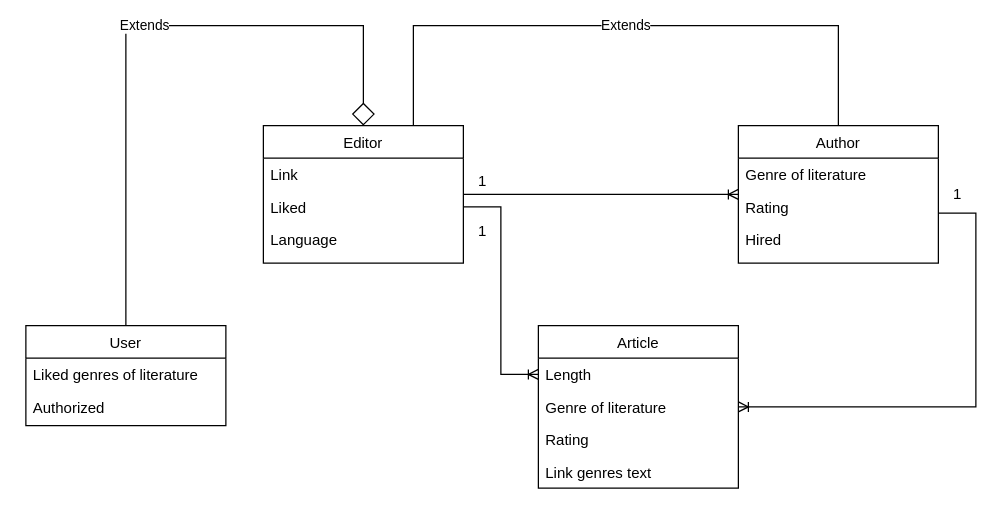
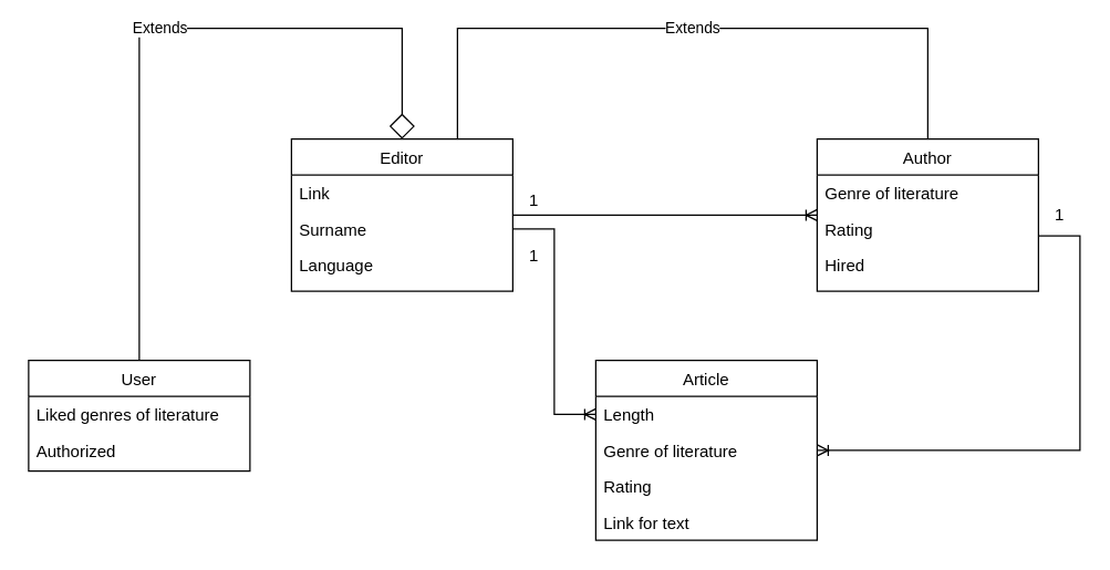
  <mxCell id="0" />
  <mxCell id="1" parent="0" />
  <mxCell id="2" value="Editor" style="swimlane;fontStyle=0;align=center;verticalAlign=top;childLayout=stackLayout;horizontal=1;startSize=26;horizontalStack=0;resizeParent=1;resizeLast=0;collapsible=1;marginBottom=0;rounded=0;shadow=0;strokeWidth=1;" parent="1" vertex="1"><mxGeometry x="210" y="100" width="160" height="110" as="geometry"><mxRectangle x="130" y="380" width="160" height="26" as="alternateBounds" /></mxGeometry></mxCell>
  <mxCell id="3" value="Link" style="text;align=left;verticalAlign=top;spacingLeft=4;spacingRight=4;overflow=hidden;rotatable=0;points=[[0,0.5],[1,0.5]];portConstraint=eastwest;rounded=0;shadow=0;html=0;" parent="2" vertex="1"><mxGeometry y="26" width="160" height="26" as="geometry" /></mxCell>
- <mxCell id="4" value="Liked" style="text;align=left;verticalAlign=top;spacingLeft=4;spacingRight=4;overflow=hidden;rotatable=0;points=[[0,0.5],[1,0.5]];portConstraint=eastwest;rounded=0;shadow=0;html=0;" parent="2" vertex="1"><mxGeometry y="52" width="160" height="26" as="geometry" /></mxCell>
+ <mxCell id="4" value="Surname" style="text;align=left;verticalAlign=top;spacingLeft=4;spacingRight=4;overflow=hidden;rotatable=0;points=[[0,0.5],[1,0.5]];portConstraint=eastwest;rounded=0;shadow=0;html=0;" parent="2" vertex="1"><mxGeometry y="52" width="160" height="26" as="geometry" /></mxCell>
  <mxCell id="5" value="Language" style="text;align=left;verticalAlign=top;spacingLeft=4;spacingRight=4;overflow=hidden;rotatable=0;points=[[0,0.5],[1,0.5]];portConstraint=eastwest;rounded=0;shadow=0;html=0;" parent="2" vertex="1"><mxGeometry y="78" width="160" height="26" as="geometry" /></mxCell>
  <mxCell id="6" value="Author" style="swimlane;fontStyle=0;align=center;verticalAlign=top;childLayout=stackLayout;horizontal=1;startSize=26;horizontalStack=0;resizeParent=1;resizeLast=0;collapsible=1;marginBottom=0;rounded=0;shadow=0;strokeWidth=1;" parent="1" vertex="1"><mxGeometry x="590" y="100" width="160" height="110" as="geometry"><mxRectangle x="130" y="380" width="160" height="26" as="alternateBounds" /></mxGeometry></mxCell>
  <mxCell id="7" value="Genre of literature&#10;" style="text;align=left;verticalAlign=top;spacingLeft=4;spacingRight=4;overflow=hidden;rotatable=0;points=[[0,0.5],[1,0.5]];portConstraint=eastwest;rounded=0;shadow=0;html=0;" parent="6" vertex="1"><mxGeometry y="26" width="160" height="26" as="geometry" /></mxCell>
  <mxCell id="8" value="Rating" style="text;align=left;verticalAlign=top;spacingLeft=4;spacingRight=4;overflow=hidden;rotatable=0;points=[[0,0.5],[1,0.5]];portConstraint=eastwest;rounded=0;shadow=0;html=0;" parent="6" vertex="1"><mxGeometry y="52" width="160" height="26" as="geometry" /></mxCell>
  <mxCell id="9" value="Hired&#10;" style="text;align=left;verticalAlign=top;spacingLeft=4;spacingRight=4;overflow=hidden;rotatable=0;points=[[0,0.5],[1,0.5]];portConstraint=eastwest;rounded=0;shadow=0;html=0;" parent="6" vertex="1"><mxGeometry y="78" width="160" height="26" as="geometry" /></mxCell>
  <mxCell id="10" value="User" style="swimlane;fontStyle=0;align=center;verticalAlign=top;childLayout=stackLayout;horizontal=1;startSize=26;horizontalStack=0;resizeParent=1;resizeLast=0;collapsible=1;marginBottom=0;rounded=0;shadow=0;strokeWidth=1;" parent="1" vertex="1"><mxGeometry x="20" y="260" width="160" height="80" as="geometry"><mxRectangle x="130" y="380" width="160" height="26" as="alternateBounds" /></mxGeometry></mxCell>
  <mxCell id="11" value="Liked genres of literature&#10;" style="text;align=left;verticalAlign=top;spacingLeft=4;spacingRight=4;overflow=hidden;rotatable=0;points=[[0,0.5],[1,0.5]];portConstraint=eastwest;rounded=0;shadow=0;html=0;" parent="10" vertex="1"><mxGeometry y="26" width="160" height="26" as="geometry" /></mxCell>
  <mxCell id="12" value="Authorized" style="text;align=left;verticalAlign=top;spacingLeft=4;spacingRight=4;overflow=hidden;rotatable=0;points=[[0,0.5],[1,0.5]];portConstraint=eastwest;rounded=0;shadow=0;html=0;" parent="10" vertex="1"><mxGeometry y="52" width="160" height="26" as="geometry" /></mxCell>
  <mxCell id="13" value="Article&#10;" style="swimlane;fontStyle=0;align=center;verticalAlign=top;childLayout=stackLayout;horizontal=1;startSize=26;horizontalStack=0;resizeParent=1;resizeLast=0;collapsible=1;marginBottom=0;rounded=0;shadow=0;strokeWidth=1;" parent="1" vertex="1"><mxGeometry x="430" y="260" width="160" height="130" as="geometry"><mxRectangle x="130" y="380" width="160" height="26" as="alternateBounds" /></mxGeometry></mxCell>
  <mxCell id="14" value="Length&#10;" style="text;align=left;verticalAlign=top;spacingLeft=4;spacingRight=4;overflow=hidden;rotatable=0;points=[[0,0.5],[1,0.5]];portConstraint=eastwest;rounded=0;shadow=0;html=0;" parent="13" vertex="1"><mxGeometry y="26" width="160" height="26" as="geometry" /></mxCell>
  <mxCell id="15" value="Genre of literature&#10;" style="text;align=left;verticalAlign=top;spacingLeft=4;spacingRight=4;overflow=hidden;rotatable=0;points=[[0,0.5],[1,0.5]];portConstraint=eastwest;rounded=0;shadow=0;html=0;" parent="13" vertex="1"><mxGeometry y="52" width="160" height="26" as="geometry" /></mxCell>
  <mxCell id="16" value="Rating" style="text;align=left;verticalAlign=top;spacingLeft=4;spacingRight=4;overflow=hidden;rotatable=0;points=[[0,0.5],[1,0.5]];portConstraint=eastwest;rounded=0;shadow=0;html=0;" parent="13" vertex="1"><mxGeometry y="78" width="160" height="26" as="geometry" /></mxCell>
- <mxCell id="17" value="Link genres text" style="text;align=left;verticalAlign=top;spacingLeft=4;spacingRight=4;overflow=hidden;rotatable=0;points=[[0,0.5],[1,0.5]];portConstraint=eastwest;rounded=0;shadow=0;html=0;" parent="13" vertex="1"><mxGeometry y="104" width="160" height="26" as="geometry" /></mxCell>
+ <mxCell id="17" value="Link for text" style="text;align=left;verticalAlign=top;spacingLeft=4;spacingRight=4;overflow=hidden;rotatable=0;points=[[0,0.5],[1,0.5]];portConstraint=eastwest;rounded=0;shadow=0;html=0;" parent="13" vertex="1"><mxGeometry y="104" width="160" height="26" as="geometry" /></mxCell>
  <mxCell id="18" value="Extends" style="endArrow=diamond;endSize=16;endFill=0;html=1;rounded=0;exitX=0.5;exitY=0;exitDx=0;exitDy=0;entryX=0.5;entryY=0;entryDx=0;entryDy=0;" parent="1" source="10" target="2" edge="1"><mxGeometry width="160" relative="1" as="geometry"><mxPoint x="310" y="280" as="sourcePoint" /><mxPoint x="430" y="10" as="targetPoint" /><Array as="points"><mxPoint x="100" y="20" /><mxPoint x="290" y="20" /></Array></mxGeometry></mxCell>
  <mxCell id="19" value="Extends" style="endArrow=none;endSize=16;endFill=0;html=1;rounded=0;exitX=0.5;exitY=0;exitDx=0;exitDy=0;entryX=0.75;entryY=0;entryDx=0;entryDy=0;" parent="1" source="6" target="2" edge="1"><mxGeometry width="160" relative="1" as="geometry"><mxPoint x="110" y="220" as="sourcePoint" /><mxPoint x="300" y="110" as="targetPoint" /><Array as="points"><mxPoint x="670" y="20" /><mxPoint x="330" y="20" /></Array></mxGeometry></mxCell>
  <mxCell id="20" value="" style="edgeStyle=entityRelationEdgeStyle;fontSize=12;html=1;endArrow=ERoneToMany;rounded=0;entryX=0;entryY=0.5;entryDx=0;entryDy=0;" parent="1" target="6" edge="1"><mxGeometry width="100" height="100" relative="1" as="geometry"><mxPoint x="370" y="155" as="sourcePoint" /><mxPoint x="440" y="230" as="targetPoint" /></mxGeometry></mxCell>
  <mxCell id="21" value="" style="edgeStyle=entityRelationEdgeStyle;fontSize=12;html=1;endArrow=ERoneToMany;rounded=0;entryX=0;entryY=0.5;entryDx=0;entryDy=0;exitX=1;exitY=0.5;exitDx=0;exitDy=0;" parent="1" source="4" target="14" edge="1"><mxGeometry width="100" height="100" relative="1" as="geometry"><mxPoint x="380" y="165" as="sourcePoint" /><mxPoint x="600" y="165" as="targetPoint" /></mxGeometry></mxCell>
  <mxCell id="22" value="" style="edgeStyle=entityRelationEdgeStyle;fontSize=12;html=1;endArrow=ERoneToMany;rounded=0;entryX=1;entryY=0.5;entryDx=0;entryDy=0;" parent="1" target="13" edge="1"><mxGeometry width="100" height="100" relative="1" as="geometry"><mxPoint x="750" y="170" as="sourcePoint" /><mxPoint x="600" y="325" as="targetPoint" /></mxGeometry></mxCell>
  <mxCell id="23" value="1" style="text;html=1;align=center;verticalAlign=middle;resizable=0;points=[];autosize=1;strokeColor=none;fillColor=none;" parent="1" vertex="1"><mxGeometry x="370" y="170" width="30" height="30" as="geometry" /></mxCell>
  <mxCell id="24" value="1" style="text;html=1;align=center;verticalAlign=middle;resizable=0;points=[];autosize=1;strokeColor=none;fillColor=none;" parent="1" vertex="1"><mxGeometry x="370" y="130" width="30" height="30" as="geometry" /></mxCell>
  <mxCell id="25" value="1" style="text;html=1;align=center;verticalAlign=middle;resizable=0;points=[];autosize=1;strokeColor=none;fillColor=none;" parent="1" vertex="1"><mxGeometry x="750" y="140" width="30" height="30" as="geometry" /></mxCell>
